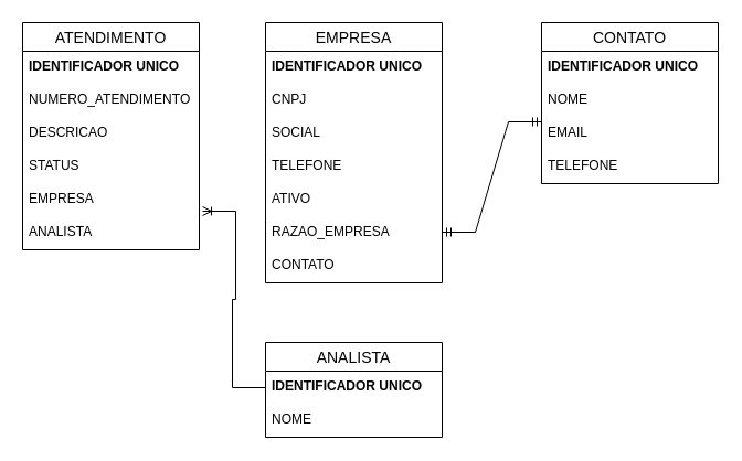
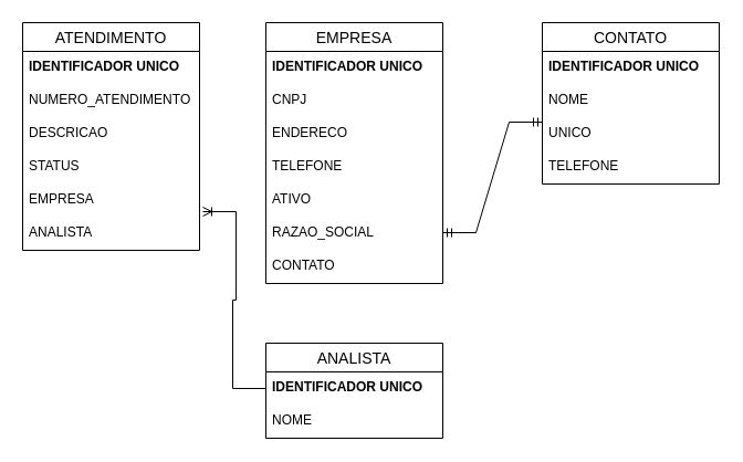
  <mxCell id="0" />
  <mxCell id="1" parent="0" />
  <mxCell id="2" value="ATENDIMENTO" style="swimlane;fontStyle=0;childLayout=stackLayout;horizontal=1;startSize=26;horizontalStack=0;resizeParent=1;resizeParentMax=0;resizeLast=0;collapsible=1;marginBottom=0;align=center;fontSize=14;" parent="1" vertex="1"><mxGeometry x="20" y="20" width="160" height="206" as="geometry" /></mxCell>
  <mxCell id="3" value="IDENTIFICADOR UNICO&#10;" style="text;strokeColor=none;fillColor=none;spacingLeft=4;spacingRight=4;overflow=hidden;rotatable=0;points=[[0,0.5],[1,0.5]];portConstraint=eastwest;fontSize=12;fontStyle=1" parent="2" vertex="1"><mxGeometry y="26" width="160" height="30" as="geometry" /></mxCell>
  <mxCell id="4" value="NUMERO_ATENDIMENTO&#10;" style="text;strokeColor=none;fillColor=none;spacingLeft=4;spacingRight=4;overflow=hidden;rotatable=0;points=[[0,0.5],[1,0.5]];portConstraint=eastwest;fontSize=12;" parent="2" vertex="1"><mxGeometry y="56" width="160" height="30" as="geometry" /></mxCell>
  <mxCell id="5" value="DESCRICAO" style="text;strokeColor=none;fillColor=none;spacingLeft=4;spacingRight=4;overflow=hidden;rotatable=0;points=[[0,0.5],[1,0.5]];portConstraint=eastwest;fontSize=12;" parent="2" vertex="1"><mxGeometry y="86" width="160" height="30" as="geometry" /></mxCell>
  <mxCell id="6" value="STATUS" style="text;strokeColor=none;fillColor=none;spacingLeft=4;spacingRight=4;overflow=hidden;rotatable=0;points=[[0,0.5],[1,0.5]];portConstraint=eastwest;fontSize=12;" parent="2" vertex="1"><mxGeometry y="116" width="160" height="30" as="geometry" /></mxCell>
  <mxCell id="7" value="EMPRESA" style="text;strokeColor=none;fillColor=none;spacingLeft=4;spacingRight=4;overflow=hidden;rotatable=0;points=[[0,0.5],[1,0.5]];portConstraint=eastwest;fontSize=12;" parent="2" vertex="1"><mxGeometry y="146" width="160" height="30" as="geometry" /></mxCell>
  <mxCell id="8" value="ANALISTA" style="text;strokeColor=none;fillColor=none;spacingLeft=4;spacingRight=4;overflow=hidden;rotatable=0;points=[[0,0.5],[1,0.5]];portConstraint=eastwest;fontSize=12;" parent="2" vertex="1"><mxGeometry y="176" width="160" height="30" as="geometry" /></mxCell>
  <mxCell id="9" value="EMPRESA" style="swimlane;fontStyle=0;childLayout=stackLayout;horizontal=1;startSize=26;horizontalStack=0;resizeParent=1;resizeParentMax=0;resizeLast=0;collapsible=1;marginBottom=0;align=center;fontSize=14;" parent="1" vertex="1"><mxGeometry x="240" y="20" width="160" height="236" as="geometry" /></mxCell>
  <mxCell id="10" value="IDENTIFICADOR UNICO" style="text;strokeColor=none;fillColor=none;spacingLeft=4;spacingRight=4;overflow=hidden;rotatable=0;points=[[0,0.5],[1,0.5]];portConstraint=eastwest;fontSize=12;fontStyle=1" parent="9" vertex="1"><mxGeometry y="26" width="160" height="30" as="geometry" /></mxCell>
  <mxCell id="11" value="CNPJ" style="text;strokeColor=none;fillColor=none;spacingLeft=4;spacingRight=4;overflow=hidden;rotatable=0;points=[[0,0.5],[1,0.5]];portConstraint=eastwest;fontSize=12;" parent="9" vertex="1"><mxGeometry y="56" width="160" height="30" as="geometry" /></mxCell>
- <mxCell id="12" value="SOCIAL" style="text;strokeColor=none;fillColor=none;spacingLeft=4;spacingRight=4;overflow=hidden;rotatable=0;points=[[0,0.5],[1,0.5]];portConstraint=eastwest;fontSize=12;" parent="9" vertex="1"><mxGeometry y="86" width="160" height="30" as="geometry" /></mxCell>
+ <mxCell id="12" value="ENDERECO" style="text;strokeColor=none;fillColor=none;spacingLeft=4;spacingRight=4;overflow=hidden;rotatable=0;points=[[0,0.5],[1,0.5]];portConstraint=eastwest;fontSize=12;" parent="9" vertex="1"><mxGeometry y="86" width="160" height="30" as="geometry" /></mxCell>
  <mxCell id="13" value="TELEFONE" style="text;strokeColor=none;fillColor=none;spacingLeft=4;spacingRight=4;overflow=hidden;rotatable=0;points=[[0,0.5],[1,0.5]];portConstraint=eastwest;fontSize=12;" parent="9" vertex="1"><mxGeometry y="116" width="160" height="30" as="geometry" /></mxCell>
  <mxCell id="14" value="ATIVO" style="text;strokeColor=none;fillColor=none;spacingLeft=4;spacingRight=4;overflow=hidden;rotatable=0;points=[[0,0.5],[1,0.5]];portConstraint=eastwest;fontSize=12;" parent="9" vertex="1"><mxGeometry y="146" width="160" height="30" as="geometry" /></mxCell>
- <mxCell id="15" value="RAZAO_EMPRESA" style="text;strokeColor=none;fillColor=none;spacingLeft=4;spacingRight=4;overflow=hidden;rotatable=0;points=[[0,0.5],[1,0.5]];portConstraint=eastwest;fontSize=12;" parent="9" vertex="1"><mxGeometry y="176" width="160" height="30" as="geometry" /></mxCell>
+ <mxCell id="15" value="RAZAO_SOCIAL" style="text;strokeColor=none;fillColor=none;spacingLeft=4;spacingRight=4;overflow=hidden;rotatable=0;points=[[0,0.5],[1,0.5]];portConstraint=eastwest;fontSize=12;" parent="9" vertex="1"><mxGeometry y="176" width="160" height="30" as="geometry" /></mxCell>
  <mxCell id="16" value="CONTATO" style="text;strokeColor=none;fillColor=none;spacingLeft=4;spacingRight=4;overflow=hidden;rotatable=0;points=[[0,0.5],[1,0.5]];portConstraint=eastwest;fontSize=12;" parent="9" vertex="1"><mxGeometry y="206" width="160" height="30" as="geometry" /></mxCell>
  <mxCell id="17" value="CONTATO" style="swimlane;fontStyle=0;childLayout=stackLayout;horizontal=1;startSize=26;horizontalStack=0;resizeParent=1;resizeParentMax=0;resizeLast=0;collapsible=1;marginBottom=0;align=center;fontSize=14;" parent="1" vertex="1"><mxGeometry x="490" y="20" width="160" height="146" as="geometry" /></mxCell>
  <mxCell id="18" value="IDENTIFICADOR UNICO" style="text;strokeColor=none;fillColor=none;spacingLeft=4;spacingRight=4;overflow=hidden;rotatable=0;points=[[0,0.5],[1,0.5]];portConstraint=eastwest;fontSize=12;fontStyle=1" parent="17" vertex="1"><mxGeometry y="26" width="160" height="30" as="geometry" /></mxCell>
  <mxCell id="19" value="NOME" style="text;strokeColor=none;fillColor=none;spacingLeft=4;spacingRight=4;overflow=hidden;rotatable=0;points=[[0,0.5],[1,0.5]];portConstraint=eastwest;fontSize=12;" parent="17" vertex="1"><mxGeometry y="56" width="160" height="30" as="geometry" /></mxCell>
- <mxCell id="20" value="EMAIL" style="text;strokeColor=none;fillColor=none;spacingLeft=4;spacingRight=4;overflow=hidden;rotatable=0;points=[[0,0.5],[1,0.5]];portConstraint=eastwest;fontSize=12;" parent="17" vertex="1"><mxGeometry y="86" width="160" height="30" as="geometry" /></mxCell>
+ <mxCell id="20" value="UNICO" style="text;strokeColor=none;fillColor=none;spacingLeft=4;spacingRight=4;overflow=hidden;rotatable=0;points=[[0,0.5],[1,0.5]];portConstraint=eastwest;fontSize=12;" parent="17" vertex="1"><mxGeometry y="86" width="160" height="30" as="geometry" /></mxCell>
  <mxCell id="21" value="TELEFONE" style="text;strokeColor=none;fillColor=none;spacingLeft=4;spacingRight=4;overflow=hidden;rotatable=0;points=[[0,0.5],[1,0.5]];portConstraint=eastwest;fontSize=12;" parent="17" vertex="1"><mxGeometry y="116" width="160" height="30" as="geometry" /></mxCell>
  <mxCell id="22" value="ANALISTA" style="swimlane;fontStyle=0;childLayout=stackLayout;horizontal=1;startSize=26;horizontalStack=0;resizeParent=1;resizeParentMax=0;resizeLast=0;collapsible=1;marginBottom=0;align=center;fontSize=14;" parent="1" vertex="1"><mxGeometry x="240" y="310" width="160" height="86" as="geometry" /></mxCell>
  <mxCell id="23" value="IDENTIFICADOR UNICO" style="text;strokeColor=none;fillColor=none;spacingLeft=4;spacingRight=4;overflow=hidden;rotatable=0;points=[[0,0.5],[1,0.5]];portConstraint=eastwest;fontSize=12;fontStyle=1" parent="22" vertex="1"><mxGeometry y="26" width="160" height="30" as="geometry" /></mxCell>
  <mxCell id="24" value="NOME" style="text;strokeColor=none;fillColor=none;spacingLeft=4;spacingRight=4;overflow=hidden;rotatable=0;points=[[0,0.5],[1,0.5]];portConstraint=eastwest;fontSize=12;" parent="22" vertex="1"><mxGeometry y="56" width="160" height="30" as="geometry" /></mxCell>
  <mxCell id="25" value="" style="edgeStyle=entityRelationEdgeStyle;fontSize=12;html=1;endArrow=ERmandOne;startArrow=ERmandOne;rounded=0;" parent="1" edge="1"><mxGeometry width="100" height="100" relative="1" as="geometry"><mxPoint x="400" y="210" as="sourcePoint" /><mxPoint x="490" y="110" as="targetPoint" /></mxGeometry></mxCell>
  <mxCell id="26" value="" style="edgeStyle=entityRelationEdgeStyle;fontSize=12;html=1;endArrow=ERoneToMany;rounded=0;exitX=0;exitY=0.5;exitDx=0;exitDy=0;entryX=1.019;entryY=0.833;entryDx=0;entryDy=0;entryPerimeter=0;" parent="1" source="23" target="7" edge="1"><mxGeometry width="100" height="100" relative="1" as="geometry"><mxPoint x="80" y="350" as="sourcePoint" /><mxPoint x="180" y="250" as="targetPoint" /></mxGeometry></mxCell>
